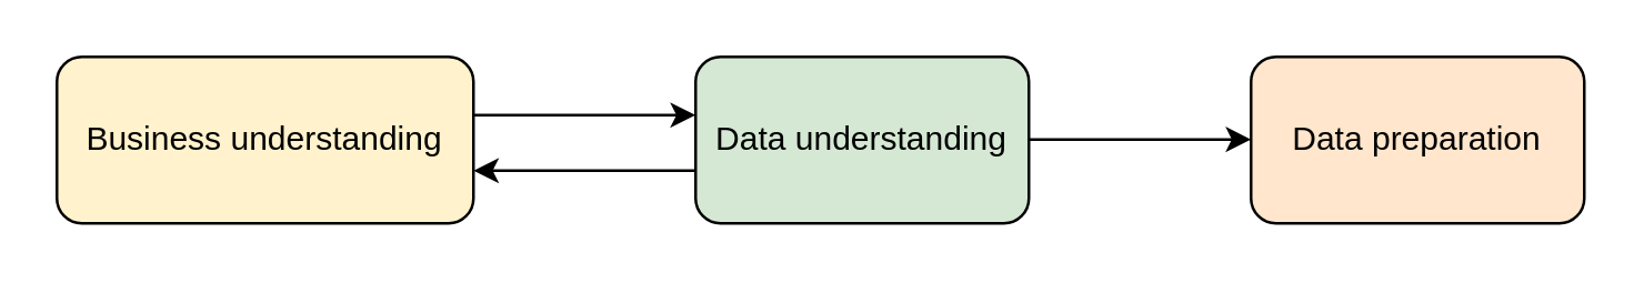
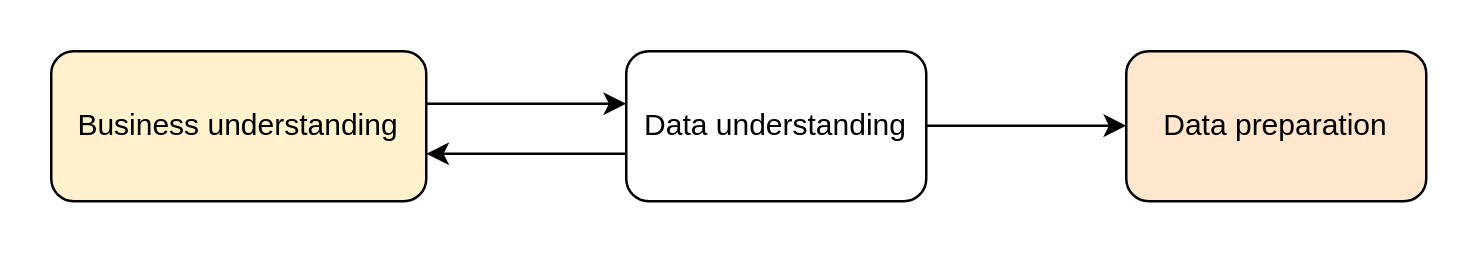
  <mxCell id="0" />
  <mxCell id="1" parent="0" />
  <mxCell id="2" value="" style="edgeStyle=orthogonalEdgeStyle;rounded=0;orthogonalLoop=1;jettySize=auto;html=1;" edge="1" parent="1"><mxGeometry relative="1" as="geometry"><mxPoint x="170" y="41" as="sourcePoint" /><mxPoint x="250" y="41" as="targetPoint" /></mxGeometry></mxCell>
  <mxCell id="3" value="Business understanding" style="rounded=1;whiteSpace=wrap;html=1;fontSize=12;glass=0;strokeWidth=1;shadow=0;fillColor=#fff2cc;" parent="1" vertex="1"><mxGeometry x="20" y="20" width="150" height="60" as="geometry" /></mxCell>
  <mxCell id="4" style="edgeStyle=orthogonalEdgeStyle;rounded=0;orthogonalLoop=1;jettySize=auto;html=1;" edge="1" parent="1"><mxGeometry relative="1" as="geometry"><mxPoint x="250" y="61" as="sourcePoint" /><mxPoint x="170" y="61" as="targetPoint" /><Array as="points"><mxPoint x="210" y="61" /><mxPoint x="210" y="61" /></Array></mxGeometry></mxCell>
  <mxCell id="5" value="" style="group" vertex="1" connectable="0" parent="1"><mxGeometry x="250" y="20" width="320" height="60" as="geometry" /></mxCell>
- <mxCell id="6" value="Data understanding" style="whiteSpace=wrap;html=1;rounded=1;glass=0;strokeWidth=1;shadow=0;fillColor=#d5e8d4;" vertex="1" parent="5"><mxGeometry width="120" height="60" as="geometry" /></mxCell>
+ <mxCell id="6" value="Data understanding" style="whiteSpace=wrap;html=1;rounded=1;glass=0;strokeWidth=1;shadow=0;" vertex="1" parent="5"><mxGeometry width="120" height="60" as="geometry" /></mxCell>
  <mxCell id="7" value="" style="group" vertex="1" connectable="0" parent="5"><mxGeometry x="120" width="200" height="60" as="geometry" /></mxCell>
  <mxCell id="8" value="" style="edgeStyle=orthogonalEdgeStyle;rounded=0;orthogonalLoop=1;jettySize=auto;html=1;" edge="1" parent="7"><mxGeometry relative="1" as="geometry"><mxPoint y="29.76" as="sourcePoint" /><mxPoint x="80" y="29.76" as="targetPoint" /></mxGeometry></mxCell>
  <mxCell id="9" value="Data preparation" style="whiteSpace=wrap;html=1;rounded=1;glass=0;strokeWidth=1;shadow=0;fillColor=#ffe6cc;" vertex="1" parent="7"><mxGeometry x="80" width="120" height="60" as="geometry" /></mxCell>
